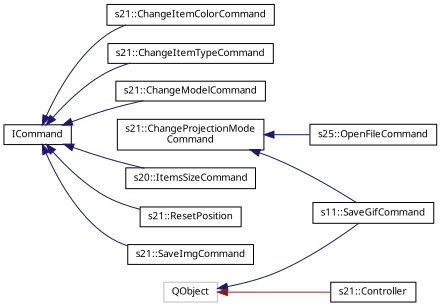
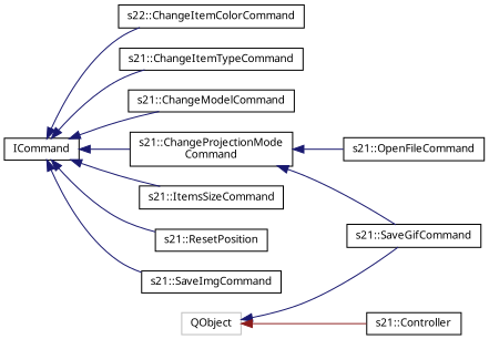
  digraph {
    fontname="Noto Sans"
    rankdir=LR
    node [color=black fillcolor=white fontname="Noto Sans" fontsize=10 shape=record style=filled]
    edge [color=midnightblue dir=back fontname="Noto Sans" fontsize=10 labelfontname=Helvetica labelfontsize=10 style=solid]
    n1 [height=0.2 label=ICommand width=0.4]
-   n2 [height=0.2 label="s21::ChangeItemColorCommand" width=0.4]
+   n2 [height=0.2 label="s22::ChangeItemColorCommand" width=0.4]
    n3 [height=0.2 label="s21::ChangeItemTypeCommand" width=0.4]
    n4 [height=0.2 label="s21::ChangeModelCommand" width=0.4]
    n5 [height=0.2 label="s21::ChangeProjectionMode\lCommand" width=0.4]
-   n6 [height=0.2 label="s20::ItemsSizeCommand" width=0.4]
+   n6 [height=0.2 label="s21::ItemsSizeCommand" width=0.4]
    n7 [height=0.2 label="s21::ResetPosition" width=0.4]
    n8 [height=0.2 label="s21::SaveImgCommand" width=0.4]
-   n9 [height=0.2 label="s25::OpenFileCommand" width=0.4]
-   n10 [height=0.2 label="s11::SaveGifCommand" width=0.4]
+   n9 [height=0.2 label="s21::OpenFileCommand" width=0.4]
+   n10 [height=0.2 label="s21::SaveGifCommand" width=0.4]
    n11 [color=grey75 height=0.2 label=QObject width=0.4]
    n12 [height=0.2 label="s21::Controller" width=0.4]
    n1 -> n2
    n1 -> n3
    n1 -> n4
+   n1 -> n5
    n1 -> n6
    n1 -> n7
    n1 -> n8
    n5 -> n9
    n5 -> n10
    n11 -> n10
    n11 -> n12 [color=firebrick4]
  }
